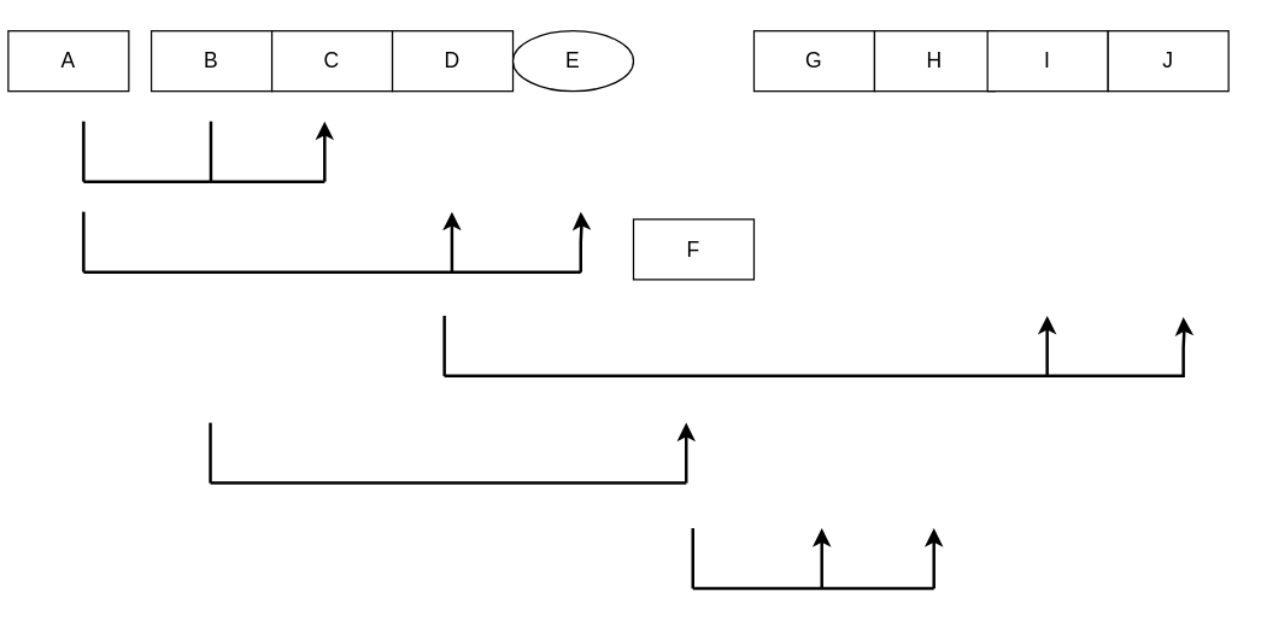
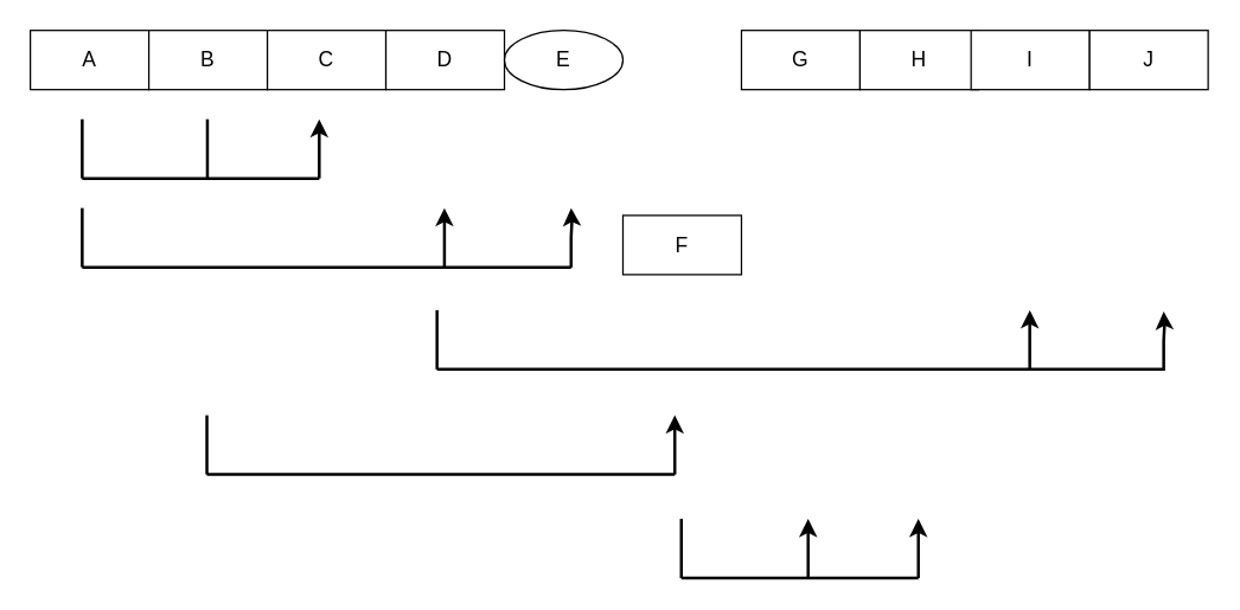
  <mxCell id="0" />
  <mxCell id="1" parent="0" />
- <mxCell id="2" value="&lt;font style=&quot;font-size: 14px;&quot;&gt;A&lt;/font&gt;" style="rounded=0;whiteSpace=wrap;html=1;strokeWidth=1;fontSize=14;align=center;" vertex="1" parent="1"><mxGeometry x="5" y="20" width="80" height="40" as="geometry" /></mxCell>
+ <mxCell id="2" value="&lt;font style=&quot;font-size: 14px;&quot;&gt;A&lt;/font&gt;" style="rounded=0;whiteSpace=wrap;html=1;strokeWidth=1;fontSize=14;align=center;" vertex="1" parent="1"><mxGeometry x="20" y="20" width="80" height="40" as="geometry" /></mxCell>
  <mxCell id="3" value="B" style="rounded=0;whiteSpace=wrap;html=1;fontSize=14;align=center;" vertex="1" parent="1"><mxGeometry x="100" y="20" width="80" height="40" as="geometry" /></mxCell>
  <mxCell id="4" value="C" style="rounded=0;whiteSpace=wrap;html=1;fontSize=14;align=center;" vertex="1" parent="1"><mxGeometry x="180" y="20" width="80" height="40" as="geometry" /></mxCell>
  <mxCell id="5" value="D" style="rounded=0;whiteSpace=wrap;html=1;fontSize=14;align=center;" vertex="1" parent="1"><mxGeometry x="260" y="20" width="80" height="40" as="geometry" /></mxCell>
  <mxCell id="6" value="E" style="ellipse;whiteSpace=wrap;html=1;fontSize=14;align=center;" vertex="1" parent="1"><mxGeometry x="340" y="20" width="80" height="40" as="geometry" /></mxCell>
  <mxCell id="7" value="F" style="rounded=0;whiteSpace=wrap;html=1;fontSize=14;align=center;" vertex="1" parent="1"><mxGeometry x="420" y="145" width="80" height="40" as="geometry" /></mxCell>
  <mxCell id="8" value="G" style="rounded=0;whiteSpace=wrap;html=1;fontSize=14;align=center;" vertex="1" parent="1"><mxGeometry x="500" y="20" width="80" height="40" as="geometry" /></mxCell>
  <mxCell id="9" value="H" style="rounded=0;whiteSpace=wrap;html=1;fontSize=14;align=center;" vertex="1" parent="1"><mxGeometry x="580" y="20" width="80" height="40" as="geometry" /></mxCell>
  <mxCell id="10" value="I" style="rounded=0;whiteSpace=wrap;html=1;fontSize=14;align=center;" vertex="1" parent="1"><mxGeometry x="655" y="20" width="80" height="40" as="geometry" /></mxCell>
  <mxCell id="11" value="J" style="rounded=0;whiteSpace=wrap;html=1;fontSize=14;align=center;" vertex="1" parent="1"><mxGeometry x="735" y="20" width="80" height="40" as="geometry" /></mxCell>
  <mxCell id="12" value="" style="endArrow=none;html=1;rounded=0;strokeWidth=2;" edge="1" parent="1"><mxGeometry width="50" height="50" relative="1" as="geometry"><mxPoint x="55" y="120" as="sourcePoint" /><mxPoint x="55" y="80" as="targetPoint" /></mxGeometry></mxCell>
  <mxCell id="13" value="" style="endArrow=none;html=1;rounded=0;strokeWidth=2;" edge="1" parent="1"><mxGeometry width="50" height="50" relative="1" as="geometry"><mxPoint x="139.5" y="120" as="sourcePoint" /><mxPoint x="139.5" y="80" as="targetPoint" /><Array as="points"><mxPoint x="139.5" y="100" /></Array></mxGeometry></mxCell>
  <mxCell id="14" value="" style="endArrow=none;html=1;rounded=0;strokeWidth=2;" edge="1" parent="1"><mxGeometry width="50" height="50" relative="1" as="geometry"><mxPoint x="55" y="120" as="sourcePoint" /><mxPoint x="215" y="120" as="targetPoint" /></mxGeometry></mxCell>
  <mxCell id="15" value="" style="endArrow=classic;html=1;rounded=0;strokeWidth=2;" edge="1" parent="1"><mxGeometry width="50" height="50" relative="1" as="geometry"><mxPoint x="215" y="120" as="sourcePoint" /><mxPoint x="215" y="80" as="targetPoint" /></mxGeometry></mxCell>
  <mxCell id="16" value="" style="endArrow=none;html=1;rounded=0;strokeWidth=2;" edge="1" parent="1"><mxGeometry width="50" height="50" relative="1" as="geometry"><mxPoint x="55" y="180" as="sourcePoint" /><mxPoint x="55" y="140" as="targetPoint" /></mxGeometry></mxCell>
  <mxCell id="17" value="" style="endArrow=none;html=1;rounded=0;strokeWidth=2;" edge="1" parent="1"><mxGeometry width="50" height="50" relative="1" as="geometry"><mxPoint x="55" y="180" as="sourcePoint" /><mxPoint x="385" y="180" as="targetPoint" /></mxGeometry></mxCell>
  <mxCell id="18" value="" style="endArrow=classic;html=1;rounded=0;strokeWidth=2;" edge="1" parent="1"><mxGeometry width="50" height="50" relative="1" as="geometry"><mxPoint x="299.5" y="180" as="sourcePoint" /><mxPoint x="299.5" y="140" as="targetPoint" /><Array as="points"><mxPoint x="299.5" y="160" /></Array></mxGeometry></mxCell>
  <mxCell id="19" value="" style="endArrow=classic;html=1;rounded=0;strokeWidth=2;" edge="1" parent="1"><mxGeometry width="50" height="50" relative="1" as="geometry"><mxPoint x="385" y="180" as="sourcePoint" /><mxPoint x="385" y="140" as="targetPoint" /><Array as="points"><mxPoint x="385" y="160" /><mxPoint x="385.5" y="150" /></Array></mxGeometry></mxCell>
  <mxCell id="20" value="" style="endArrow=none;html=1;rounded=0;strokeWidth=2;" edge="1" parent="1"><mxGeometry width="50" height="50" relative="1" as="geometry"><mxPoint x="294.5" y="249" as="sourcePoint" /><mxPoint x="294.5" y="209" as="targetPoint" /></mxGeometry></mxCell>
  <mxCell id="21" value="" style="endArrow=none;html=1;rounded=0;strokeWidth=2;" edge="1" parent="1"><mxGeometry width="50" height="50" relative="1" as="geometry"><mxPoint x="294.5" y="249" as="sourcePoint" /><mxPoint x="785" y="249" as="targetPoint" /></mxGeometry></mxCell>
  <mxCell id="22" value="" style="endArrow=classic;html=1;rounded=0;strokeWidth=2;" edge="1" parent="1"><mxGeometry width="50" height="50" relative="1" as="geometry"><mxPoint x="694.58" y="249" as="sourcePoint" /><mxPoint x="694.58" y="209" as="targetPoint" /><Array as="points"><mxPoint x="694.58" y="229" /></Array></mxGeometry></mxCell>
  <mxCell id="23" value="" style="endArrow=classic;html=1;rounded=0;strokeWidth=2;" edge="1" parent="1"><mxGeometry width="50" height="50" relative="1" as="geometry"><mxPoint x="785" y="250" as="sourcePoint" /><mxPoint x="785" y="210" as="targetPoint" /><Array as="points"><mxPoint x="785" y="230" /><mxPoint x="785.5" y="220" /></Array></mxGeometry></mxCell>
  <mxCell id="24" value="" style="endArrow=none;html=1;rounded=0;strokeWidth=2;" edge="1" parent="1"><mxGeometry width="50" height="50" relative="1" as="geometry"><mxPoint x="139.17" y="320" as="sourcePoint" /><mxPoint x="139.17" y="280" as="targetPoint" /></mxGeometry></mxCell>
  <mxCell id="25" value="" style="endArrow=none;html=1;rounded=0;strokeWidth=2;" edge="1" parent="1"><mxGeometry width="50" height="50" relative="1" as="geometry"><mxPoint x="139.17" y="320" as="sourcePoint" /><mxPoint x="455" y="320" as="targetPoint" /></mxGeometry></mxCell>
  <mxCell id="26" value="" style="endArrow=classic;html=1;rounded=0;strokeWidth=2;" edge="1" parent="1"><mxGeometry width="50" height="50" relative="1" as="geometry"><mxPoint x="455" y="320" as="sourcePoint" /><mxPoint x="455" y="280" as="targetPoint" /></mxGeometry></mxCell>
  <mxCell id="27" value="" style="endArrow=none;html=1;rounded=0;strokeWidth=2;" edge="1" parent="1"><mxGeometry width="50" height="50" relative="1" as="geometry"><mxPoint x="459.41" y="390" as="sourcePoint" /><mxPoint x="459.41" y="350" as="targetPoint" /></mxGeometry></mxCell>
  <mxCell id="28" value="" style="endArrow=none;html=1;rounded=0;strokeWidth=2;" edge="1" parent="1"><mxGeometry width="50" height="50" relative="1" as="geometry"><mxPoint x="459.41" y="390" as="sourcePoint" /><mxPoint x="619.41" y="390" as="targetPoint" /></mxGeometry></mxCell>
  <mxCell id="29" value="" style="endArrow=classic;html=1;rounded=0;strokeWidth=2;" edge="1" parent="1"><mxGeometry width="50" height="50" relative="1" as="geometry"><mxPoint x="619.41" y="390" as="sourcePoint" /><mxPoint x="619.41" y="350" as="targetPoint" /></mxGeometry></mxCell>
  <mxCell id="30" value="" style="endArrow=classic;html=1;rounded=0;strokeWidth=2;" edge="1" parent="1"><mxGeometry width="50" height="50" relative="1" as="geometry"><mxPoint x="545" y="390" as="sourcePoint" /><mxPoint x="545" y="350" as="targetPoint" /></mxGeometry></mxCell>
